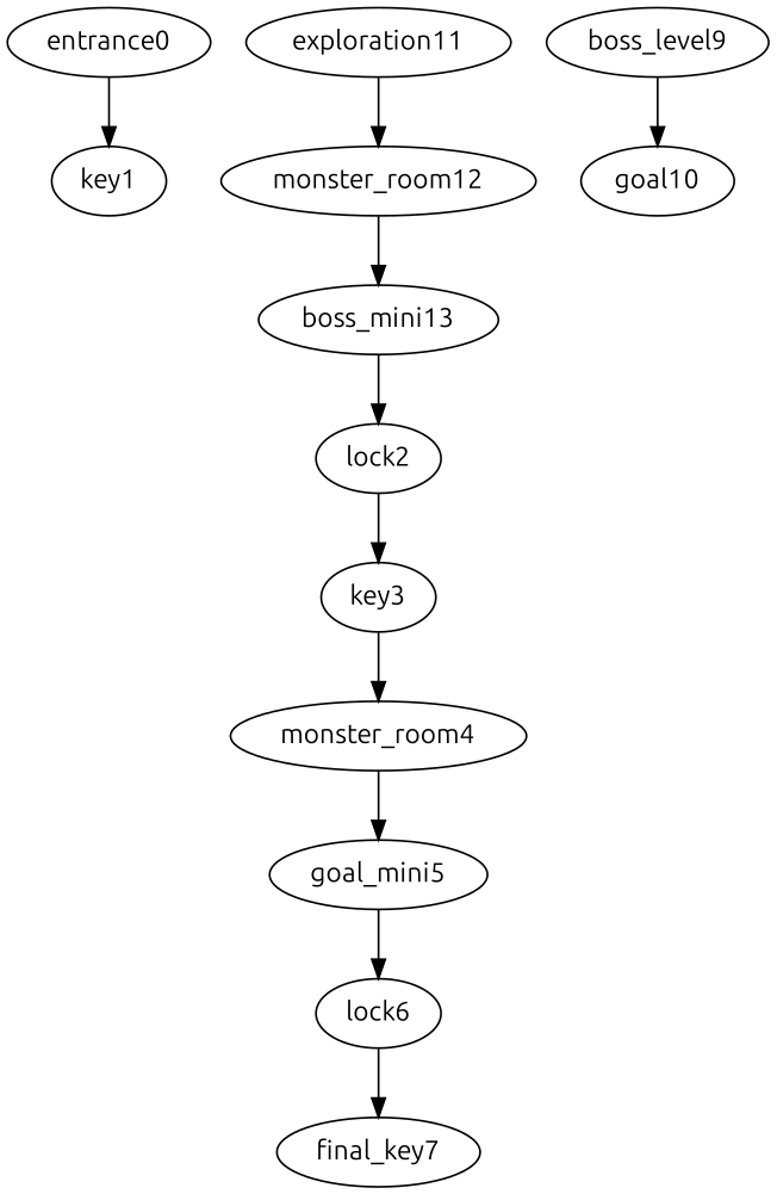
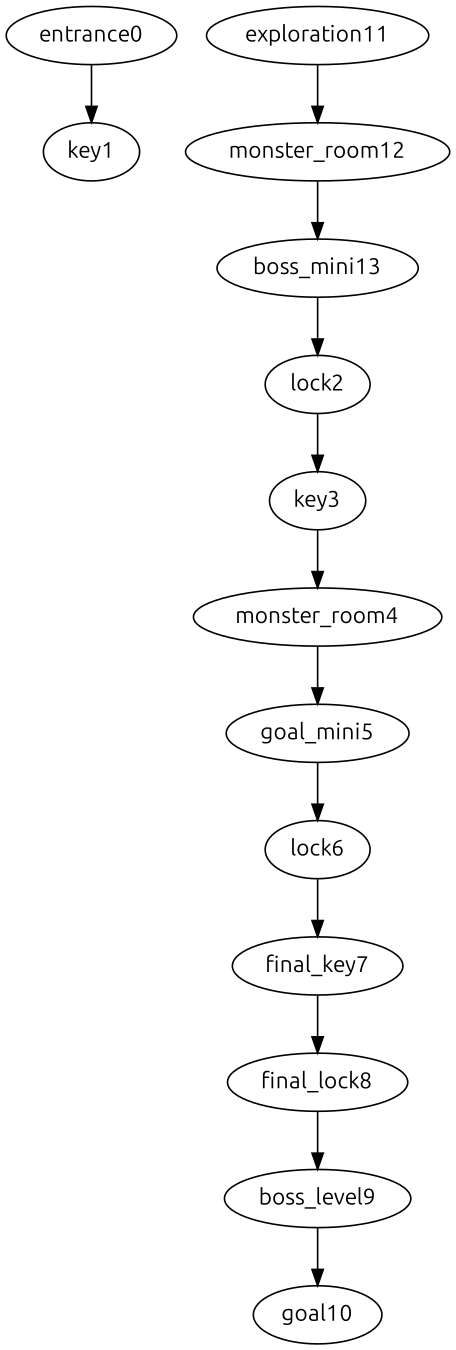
  digraph {
    fontname=Ubuntu
    node [fontname=Ubuntu]
    edge [fontname=Ubuntu]
    entrance0
    key1
    exploration11
    monster_room12
    boss_mini13
    lock2
    key3
    monster_room4
    n9 [label=goal_mini5]
    lock6
    final_key7
+   final_lock8
    boss_level9
    goal10
    entrance0 -> key1
    exploration11 -> monster_room12
    monster_room12 -> boss_mini13
    boss_mini13 -> lock2
    lock2 -> key3
    key3 -> monster_room4
    monster_room4 -> n9
    n9 -> lock6
    lock6 -> final_key7
+   final_key7 -> final_lock8
+   final_lock8 -> boss_level9
    boss_level9 -> goal10
  }
